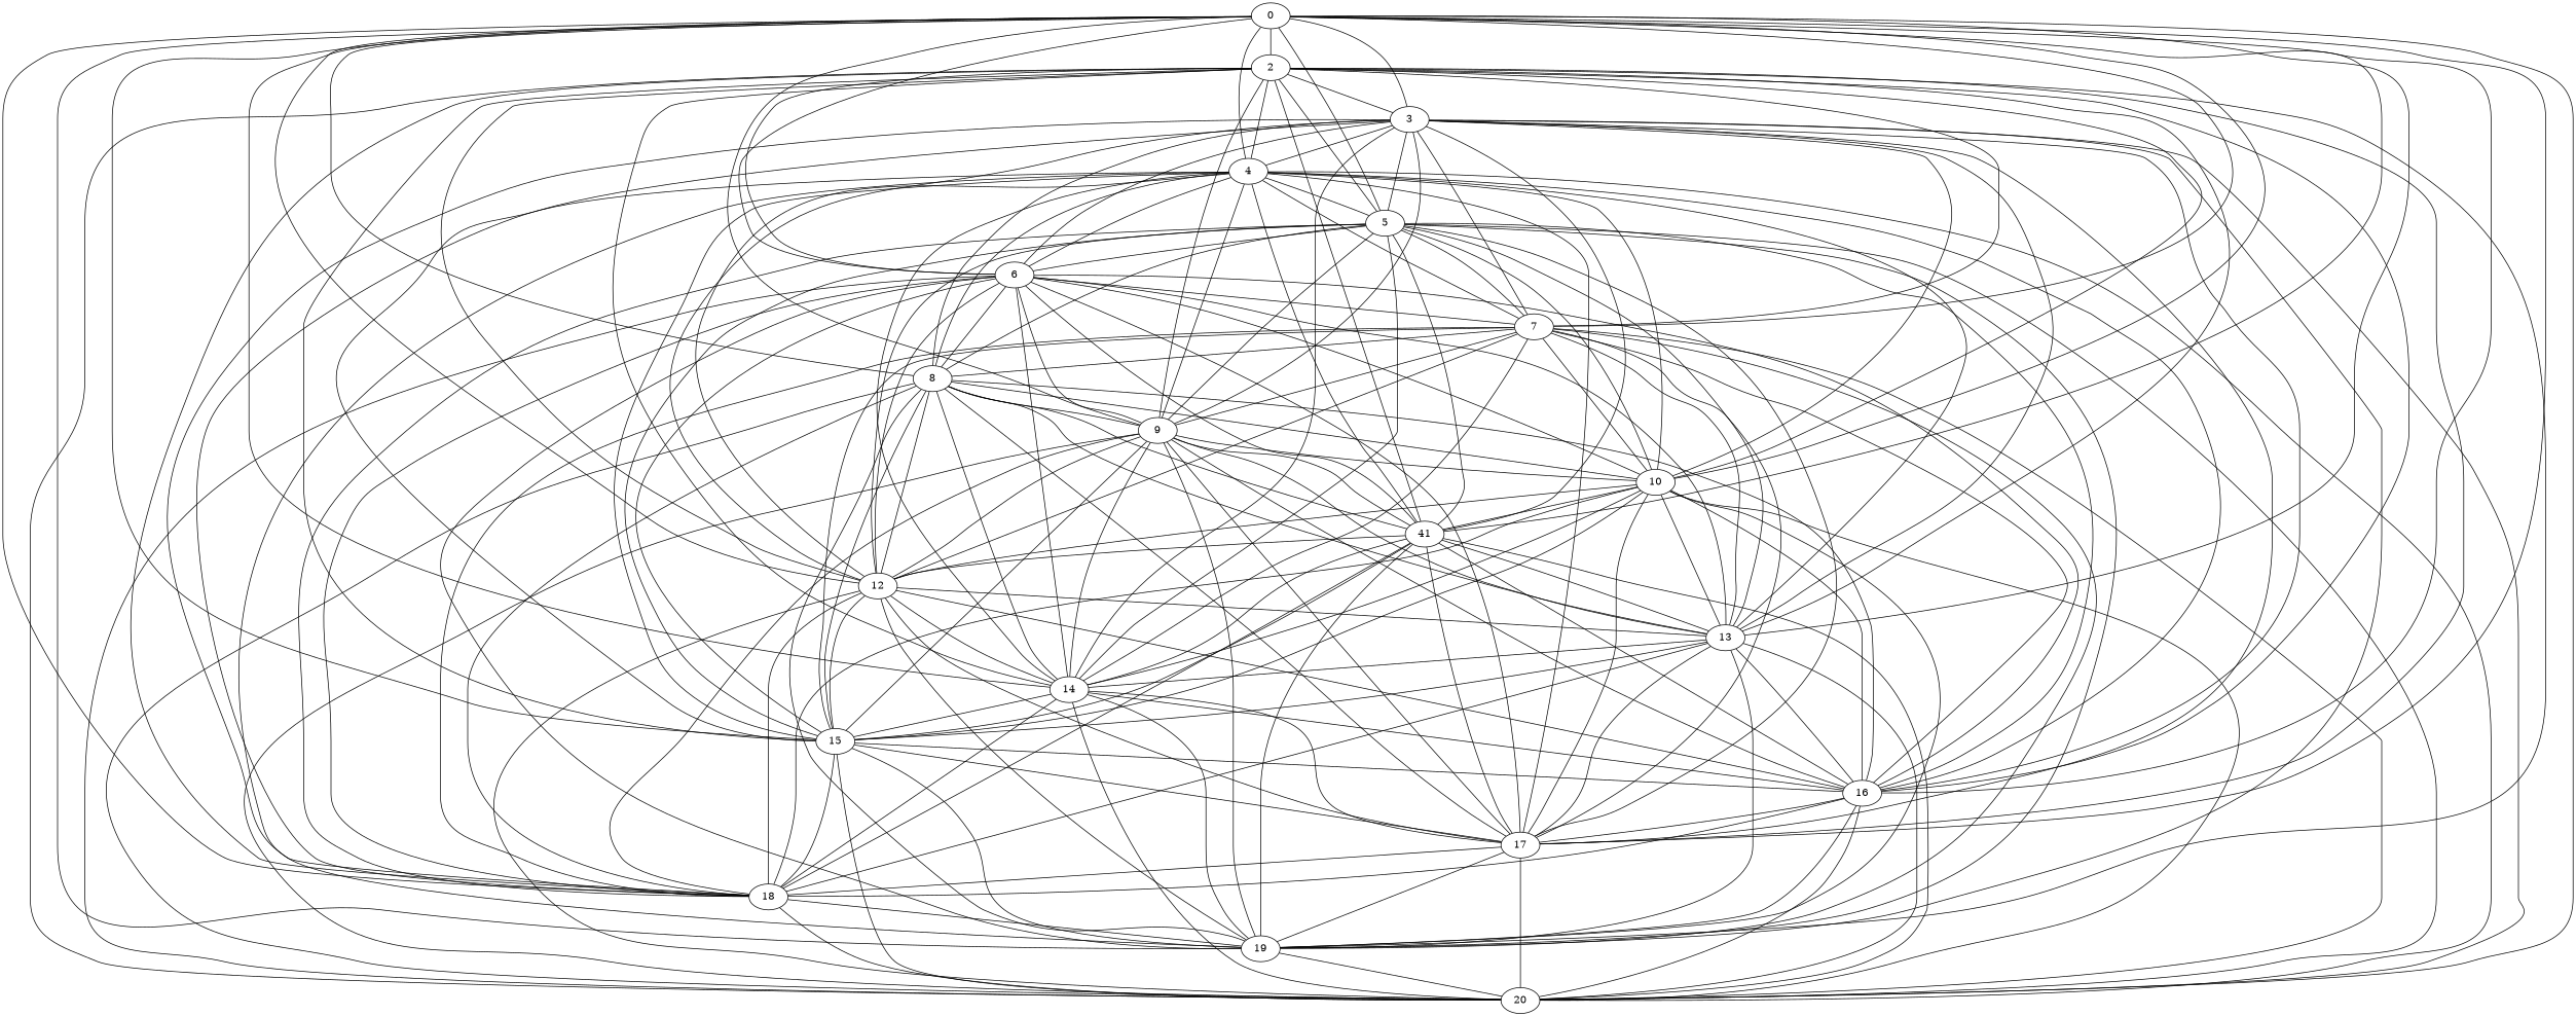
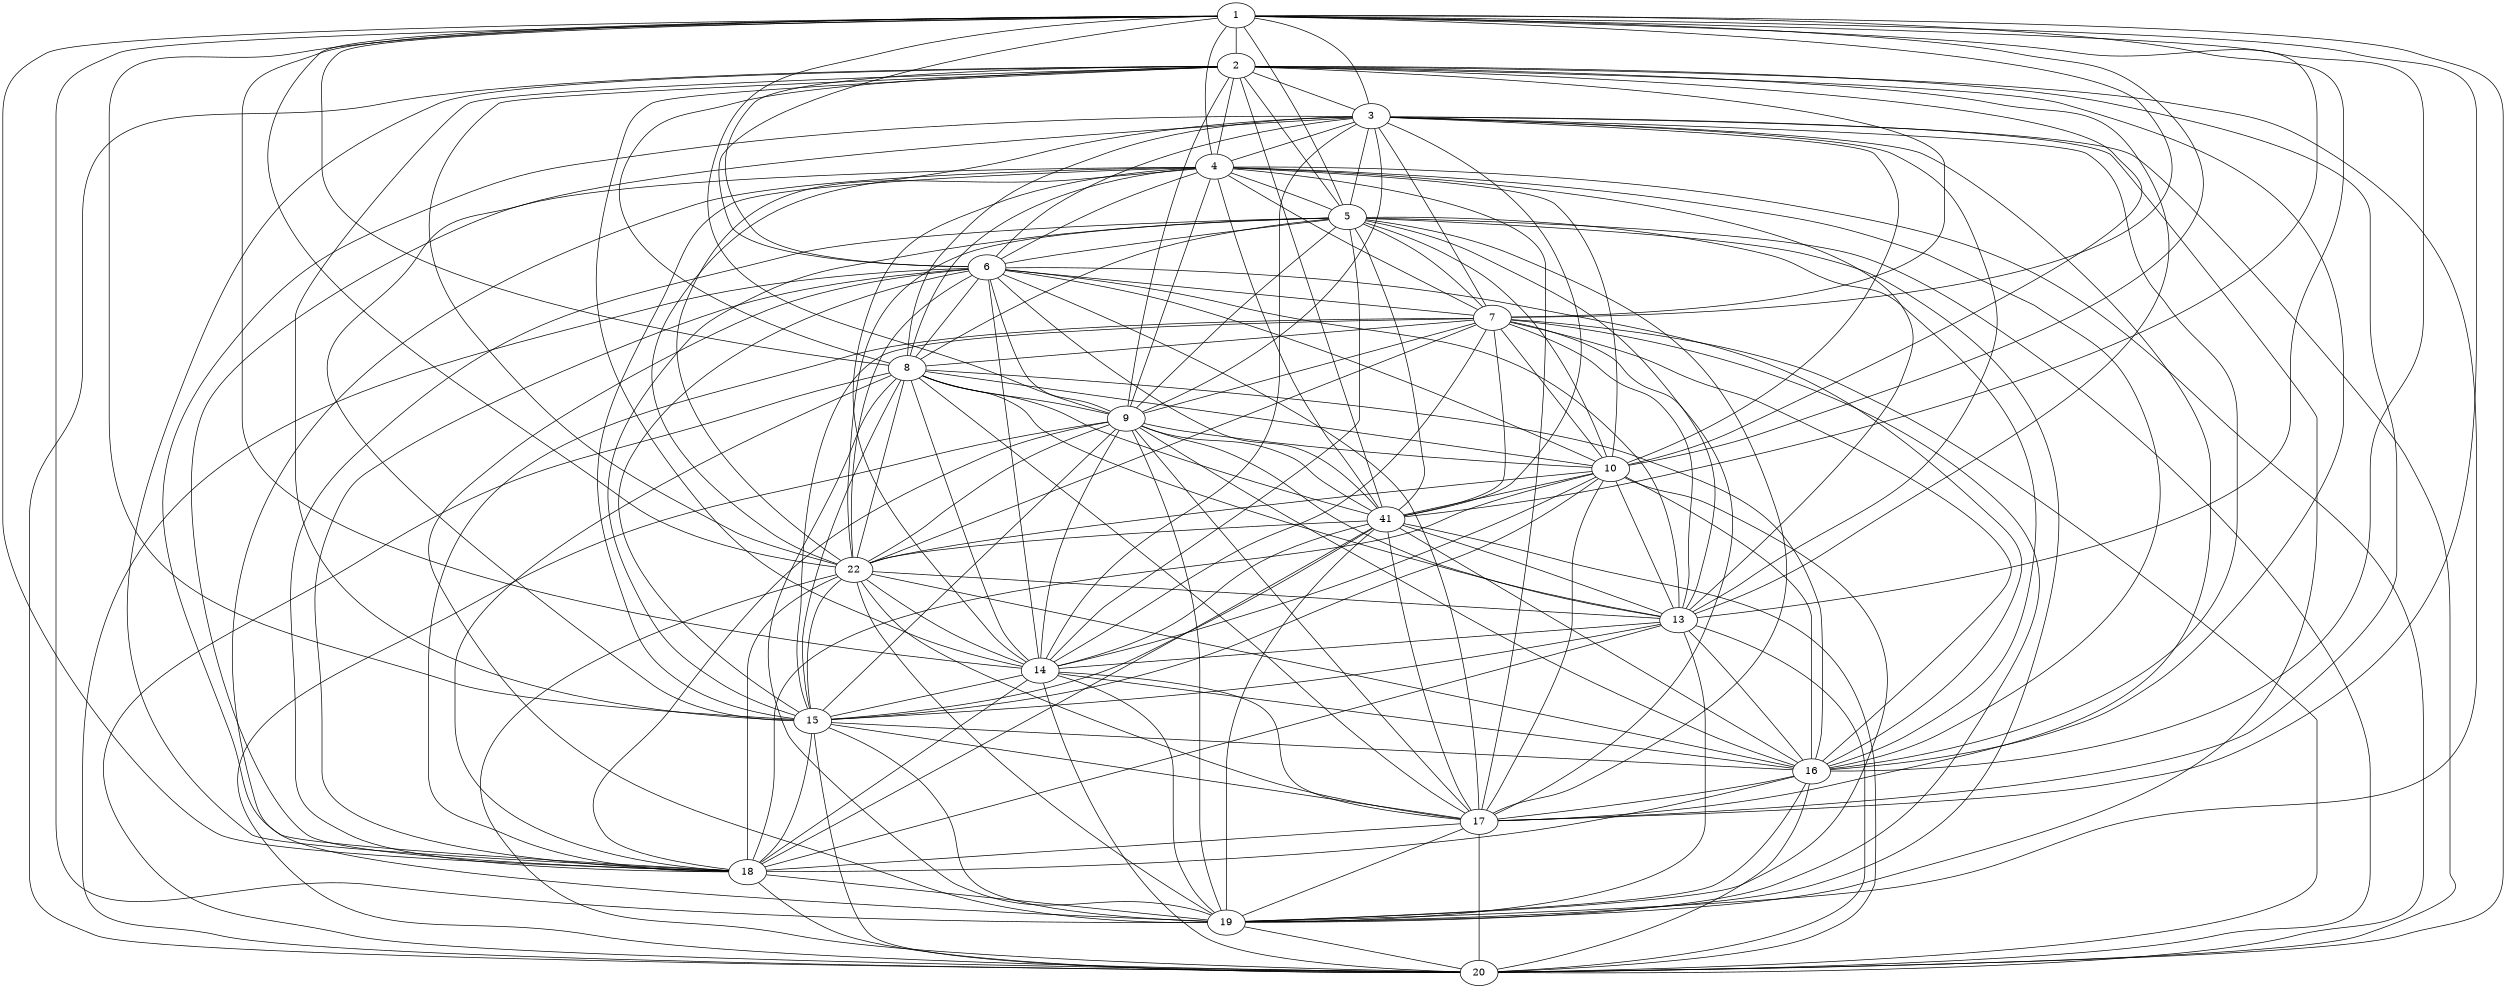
  graph {
-   1 [label=0]
+   1
    2
    3
    4
    5
    6
    7
    8
    9
    10
    n11 [label=41]
-   12
+   12 [label=22]
    13
    14
    15
    16
    17
    18
    19
    20
    1 -- 2
    1 -- 3
    1 -- 4
    1 -- 5
    1 -- 6
    1 -- 7
    1 -- 8
    1 -- 9
    1 -- 10
    1 -- n11
    1 -- 12
    1 -- 13
    1 -- 14
    1 -- 15
    1 -- 16
    1 -- 17
    1 -- 18
    1 -- 19
    1 -- 20
    2 -- 3
    2 -- 4
    2 -- 5
    2 -- 6
    2 -- 7
+   2 -- 8
    2 -- 9
    2 -- 10
    2 -- n11
    2 -- 12
    2 -- 13
    2 -- 14
    2 -- 15
    2 -- 16
    2 -- 17
    2 -- 18
    2 -- 19
    2 -- 20
    3 -- 4
    3 -- 5
    3 -- 6
    3 -- 7
    3 -- 8
    3 -- 9
    3 -- 10
    3 -- n11
    3 -- 12
    3 -- 13
    3 -- 14
    3 -- 15
    3 -- 16
    3 -- 17
    3 -- 18
    3 -- 19
    3 -- 20
    4 -- 5
    4 -- 6
    4 -- 7
    4 -- 8
    4 -- 9
    4 -- 10
    4 -- n11
    4 -- 12
    4 -- 13
    4 -- 14
    4 -- 15
    4 -- 16
    4 -- 17
    4 -- 18
    4 -- 19
    4 -- 20
    5 -- 6
    5 -- 7
    5 -- 8
    5 -- 9
    5 -- 10
    5 -- n11
    5 -- 12
    5 -- 13
    5 -- 14
    5 -- 15
    5 -- 16
    5 -- 17
    5 -- 18
    5 -- 19
    5 -- 20
    6 -- 7
    6 -- 8
    6 -- 9
    6 -- 10
    6 -- n11
    6 -- 12
    6 -- 13
    6 -- 14
    6 -- 15
    6 -- 16
    6 -- 17
    6 -- 18
    6 -- 19
    6 -- 20
    7 -- 8
    7 -- 9
    7 -- 10
+   7 -- n11
    7 -- 12
    7 -- 13
    7 -- 14
    7 -- 15
    7 -- 16
    7 -- 17
    7 -- 18
    7 -- 19
    7 -- 20
    8 -- 9
    8 -- 10
    8 -- n11
    8 -- 12
    8 -- 13
    8 -- 14
    8 -- 15
    8 -- 16
    8 -- 17
    8 -- 18
    8 -- 19
    8 -- 20
    9 -- 10
    9 -- n11
    9 -- 12
    9 -- 13
    9 -- 14
    9 -- 15
    9 -- 16
    9 -- 17
    9 -- 18
    9 -- 19
    9 -- 20
    10 -- n11
    10 -- 12
    10 -- 13
    10 -- 14
    10 -- 15
    10 -- 16
    10 -- 17
    10 -- 18
    10 -- 19
-   10 -- 20
    n11 -- 12
    n11 -- 13
    n11 -- 14
    n11 -- 15
    n11 -- 16
    n11 -- 17
    n11 -- 18
    n11 -- 19
    n11 -- 20
    12 -- 13
    12 -- 14
    12 -- 15
    12 -- 16
    12 -- 17
    12 -- 18
    12 -- 19
    12 -- 20
    13 -- 14
    13 -- 15
    13 -- 16
-   13 -- 17
    13 -- 18
    13 -- 19
    13 -- 20
    14 -- 15
    14 -- 16
    14 -- 17
    14 -- 18
    14 -- 19
    14 -- 20
    15 -- 16
    15 -- 17
    15 -- 18
    15 -- 19
    15 -- 20
    16 -- 17
    16 -- 18
    16 -- 19
    16 -- 20
    17 -- 18
    17 -- 19
    17 -- 20
    18 -- 19
    18 -- 20
    19 -- 20
  }
